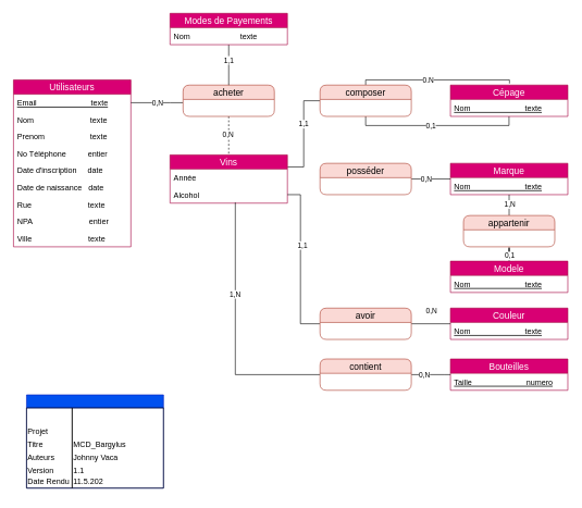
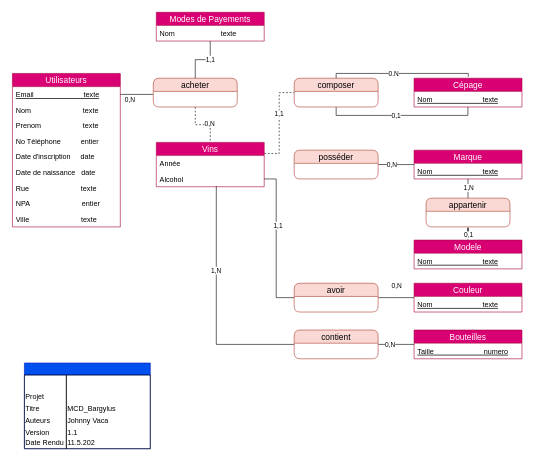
  <mxCell id="0" />
  <mxCell id="1" parent="0" />
  <mxCell id="2" value="" style="endArrow=none;html=1;fontSize=12;strokeColor=#FFFFFF;" parent="1" edge="1"><mxGeometry width="50" height="50" relative="1" as="geometry"><mxPoint x="20" y="686.9" as="sourcePoint" /><mxPoint x="100" y="756.9" as="targetPoint" /><Array as="points"><mxPoint x="20" y="756.9" /></Array></mxGeometry></mxCell>
  <mxCell id="3" style="edgeStyle=orthogonalEdgeStyle;rounded=0;orthogonalLoop=1;jettySize=auto;html=1;entryX=0.499;entryY=0.962;entryDx=0;entryDy=0;entryPerimeter=0;endArrow=none;endFill=0;exitX=0.5;exitY=1;exitDx=0;exitDy=0;" parent="1" source="62" target="61" edge="1"><mxGeometry relative="1" as="geometry"><mxPoint x="600" y="172" as="sourcePoint" /><Array as="points"><mxPoint x="560" y="192" /><mxPoint x="780" y="192" /></Array></mxGeometry></mxCell>
  <mxCell id="4" value="0,1" style="edgeLabel;html=1;align=center;verticalAlign=middle;resizable=0;points=[];" vertex="1" connectable="0" parent="3"><mxGeometry x="-0.091" relative="1" as="geometry"><mxPoint as="offset" /></mxGeometry></mxCell>
  <mxCell id="5" value="" style="swimlane;html=1;childLayout=stackLayout;resizeParent=1;resizeParentMax=0;startSize=20;labelBackgroundColor=none;fillColor=#0050ef;strokeColor=#001DBC;fontColor=#ffffff;" parent="1" vertex="1"><mxGeometry x="40" y="605" width="210" height="143" as="geometry" /></mxCell>
  <mxCell id="6" value="" style="swimlane;html=1;startSize=0;" parent="5" vertex="1"><mxGeometry y="20" width="70" height="123" as="geometry" /></mxCell>
  <mxCell id="7" value="Version" style="text;html=1;resizable=0;points=[];autosize=1;align=left;verticalAlign=top;spacingTop=-4;" parent="6" vertex="1"><mxGeometry y="86" width="60" height="20" as="geometry" /></mxCell>
  <mxCell id="8" value="Titre" style="text;html=1;resizable=0;points=[];autosize=1;align=left;verticalAlign=top;spacingTop=-4;" parent="6" vertex="1"><mxGeometry y="46" width="40" height="20" as="geometry" /></mxCell>
  <mxCell id="9" value="Auteurs" style="text;html=1;resizable=0;points=[];autosize=1;align=left;verticalAlign=top;spacingTop=-4;" parent="6" vertex="1"><mxGeometry y="66" width="60" height="20" as="geometry" /></mxCell>
  <mxCell id="10" value="Date Rendu" style="text;html=1;resizable=0;points=[];autosize=1;align=left;verticalAlign=top;spacingTop=-4;" parent="6" vertex="1"><mxGeometry y="103" width="80" height="20" as="geometry" /></mxCell>
  <mxCell id="11" value="Projet" style="text;html=1;resizable=0;points=[];autosize=1;align=left;verticalAlign=top;spacingTop=-4;" parent="6" vertex="1"><mxGeometry y="26" width="50" height="20" as="geometry" /></mxCell>
  <mxCell id="12" value="" style="swimlane;html=1;startSize=0;" parent="5" vertex="1"><mxGeometry x="70" y="20" width="140" height="123" as="geometry" /></mxCell>
  <mxCell id="13" value="1.1" style="text;html=1;resizable=0;points=[];autosize=1;align=left;verticalAlign=top;spacingTop=-4;" parent="12" vertex="1"><mxGeometry y="86" width="30" height="20" as="geometry" /></mxCell>
  <mxCell id="14" value="MCD_Bargylus" style="text;html=1;resizable=0;points=[];autosize=1;align=left;verticalAlign=top;spacingTop=-4;" parent="12" vertex="1"><mxGeometry y="46" width="100" height="20" as="geometry" /></mxCell>
  <mxCell id="15" value="Johnny Vaca" style="text;html=1;resizable=0;points=[];autosize=1;align=left;verticalAlign=top;spacingTop=-4;" parent="12" vertex="1"><mxGeometry y="66" width="80" height="20" as="geometry" /></mxCell>
  <mxCell id="16" value="11.5.202" style="text;html=1;resizable=0;points=[];autosize=1;align=left;verticalAlign=top;spacingTop=-4;" parent="12" vertex="1"><mxGeometry y="103" width="70" height="20" as="geometry" /></mxCell>
  <mxCell id="17" style="edgeStyle=orthogonalEdgeStyle;rounded=0;orthogonalLoop=1;jettySize=auto;html=1;entryX=0.5;entryY=0;entryDx=0;entryDy=0;endArrow=none;endFill=0;exitX=0.503;exitY=-0.054;exitDx=0;exitDy=0;exitPerimeter=0;" parent="1" source="60" target="62" edge="1"><mxGeometry relative="1" as="geometry"><Array as="points"><mxPoint x="781" y="122" /><mxPoint x="560" y="122" /></Array></mxGeometry></mxCell>
  <mxCell id="18" value="0.N" style="edgeLabel;html=1;align=center;verticalAlign=middle;resizable=0;points=[];" vertex="1" connectable="0" parent="17"><mxGeometry x="0.114" relative="1" as="geometry"><mxPoint as="offset" /></mxGeometry></mxCell>
  <mxCell id="19" value="Marque" style="swimlane;fontStyle=0;childLayout=stackLayout;horizontal=1;startSize=22;fillColor=#d80073;horizontalStack=0;resizeParent=1;resizeParentMax=0;resizeLast=0;collapsible=1;marginBottom=0;swimlaneFillColor=#ffffff;align=center;fontSize=14;rounded=0;swimlaneLine=1;glass=0;shadow=0;comic=0;strokeColor=#A50040;fontColor=#ffffff;" parent="1" vertex="1"><mxGeometry x="690" y="250" width="180" height="48" as="geometry" /></mxCell>
  <mxCell id="20" value="Nom                         texte" style="text;strokeColor=none;fillColor=none;spacingLeft=4;spacingRight=4;overflow=hidden;rotatable=0;points=[[0,0.5],[1,0.5]];portConstraint=eastwest;fontSize=12;fontStyle=4" parent="19" vertex="1"><mxGeometry y="22" width="180" height="26" as="geometry" /></mxCell>
- <mxCell id="21" style="edgeStyle=orthogonalEdgeStyle;rounded=0;orthogonalLoop=1;jettySize=auto;html=1;exitX=1;exitY=0.25;exitDx=0;exitDy=0;entryX=0;entryY=0.5;entryDx=0;entryDy=0;endArrow=none;endFill=0;" parent="1" source="23" target="62" edge="1"><mxGeometry relative="1" as="geometry" /></mxCell>
+ <mxCell id="21" style="edgeStyle=orthogonalEdgeStyle;rounded=0;orthogonalLoop=1;jettySize=auto;html=1;exitX=1;exitY=0.25;exitDx=0;exitDy=0;entryX=0;entryY=0.5;entryDx=0;entryDy=0;endArrow=none;endFill=0;dashed=1;" parent="1" source="23" target="62" edge="1"><mxGeometry relative="1" as="geometry" /></mxCell>
  <mxCell id="22" value="1,1" style="edgeLabel;html=1;align=center;verticalAlign=middle;resizable=0;points=[];" vertex="1" connectable="0" parent="21"><mxGeometry x="0.201" y="1" relative="1" as="geometry"><mxPoint as="offset" /></mxGeometry></mxCell>
  <mxCell id="23" value="Vins" style="swimlane;fontStyle=0;childLayout=stackLayout;horizontal=1;startSize=22;fillColor=#d80073;horizontalStack=0;resizeParent=1;resizeParentMax=0;resizeLast=0;collapsible=1;marginBottom=0;swimlaneFillColor=#ffffff;align=center;fontSize=14;rounded=0;swimlaneLine=1;glass=0;shadow=0;comic=0;strokeColor=#A50040;fontColor=#ffffff;" parent="1" vertex="1"><mxGeometry x="260.01" y="237" width="180" height="74" as="geometry" /></mxCell>
  <mxCell id="24" value="Année" style="text;strokeColor=none;fillColor=none;spacingLeft=4;spacingRight=4;overflow=hidden;rotatable=0;points=[[0,0.5],[1,0.5]];portConstraint=eastwest;fontSize=12;fontStyle=0" parent="23" vertex="1"><mxGeometry y="22" width="180" height="26" as="geometry" /></mxCell>
  <mxCell id="25" value="Alcohol" style="text;strokeColor=none;fillColor=none;spacingLeft=4;spacingRight=4;overflow=hidden;rotatable=0;points=[[0,0.5],[1,0.5]];portConstraint=eastwest;fontSize=12;fontStyle=0" parent="23" vertex="1"><mxGeometry y="48" width="180" height="26" as="geometry" /></mxCell>
  <mxCell id="26" style="edgeStyle=orthogonalEdgeStyle;rounded=0;orthogonalLoop=1;jettySize=auto;html=1;endArrow=none;endFill=0;" parent="1" source="28" edge="1"><mxGeometry relative="1" as="geometry"><mxPoint x="690" y="274" as="targetPoint" /><Array as="points"><mxPoint x="690" y="274" /></Array></mxGeometry></mxCell>
  <mxCell id="27" value="0,N" style="edgeLabel;html=1;align=center;verticalAlign=middle;resizable=0;points=[];" vertex="1" connectable="0" parent="26"><mxGeometry x="-0.282" relative="1" as="geometry"><mxPoint as="offset" /></mxGeometry></mxCell>
  <mxCell id="28" value="posséder" style="swimlane;fontStyle=0;childLayout=stackLayout;horizontal=1;startSize=22;fillColor=#fad9d5;horizontalStack=0;resizeParent=1;resizeParentMax=0;resizeLast=0;collapsible=1;marginBottom=0;swimlaneFillColor=#ffffff;align=center;fontSize=14;rounded=1;swimlaneLine=1;glass=0;shadow=0;comic=0;strokeColor=#ae4132;" parent="1" vertex="1"><mxGeometry x="490" y="250" width="140" height="48" as="geometry" /></mxCell>
  <mxCell id="29" value="Couleur" style="swimlane;fontStyle=0;childLayout=stackLayout;horizontal=1;startSize=22;fillColor=#d80073;horizontalStack=0;resizeParent=1;resizeParentMax=0;resizeLast=0;collapsible=1;marginBottom=0;swimlaneFillColor=#ffffff;align=center;fontSize=14;rounded=0;swimlaneLine=1;glass=0;shadow=0;comic=0;strokeColor=#A50040;fontColor=#ffffff;" parent="1" vertex="1"><mxGeometry x="690" y="472" width="180" height="48" as="geometry" /></mxCell>
  <mxCell id="30" value="Nom                         texte" style="text;strokeColor=none;fillColor=none;spacingLeft=4;spacingRight=4;overflow=hidden;rotatable=0;points=[[0,0.5],[1,0.5]];portConstraint=eastwest;fontSize=12;fontStyle=4" parent="29" vertex="1"><mxGeometry y="22" width="180" height="26" as="geometry" /></mxCell>
  <mxCell id="31" value="Modele" style="swimlane;fontStyle=0;childLayout=stackLayout;horizontal=1;startSize=22;fillColor=#d80073;horizontalStack=0;resizeParent=1;resizeParentMax=0;resizeLast=0;collapsible=1;marginBottom=0;swimlaneFillColor=#ffffff;align=center;fontSize=14;rounded=0;swimlaneLine=1;glass=0;shadow=0;comic=0;strokeColor=#A50040;fontColor=#ffffff;" parent="1" vertex="1"><mxGeometry x="690" y="400" width="180" height="48" as="geometry" /></mxCell>
  <mxCell id="32" value="Nom                         texte" style="text;strokeColor=none;fillColor=none;spacingLeft=4;spacingRight=4;overflow=hidden;rotatable=0;points=[[0,0.5],[1,0.5]];portConstraint=eastwest;fontSize=12;fontStyle=4" parent="31" vertex="1"><mxGeometry y="22" width="180" height="26" as="geometry" /></mxCell>
  <mxCell id="33" value="Bouteilles" style="swimlane;fontStyle=0;childLayout=stackLayout;horizontal=1;startSize=22;fillColor=#d80073;horizontalStack=0;resizeParent=1;resizeParentMax=0;resizeLast=0;collapsible=1;marginBottom=0;swimlaneFillColor=#ffffff;align=center;fontSize=14;rounded=0;swimlaneLine=1;glass=0;shadow=0;comic=0;strokeColor=#A50040;fontColor=#ffffff;" parent="1" vertex="1"><mxGeometry x="690" y="550" width="180" height="48" as="geometry" /></mxCell>
  <mxCell id="34" value="Taille                         numero" style="text;strokeColor=none;fillColor=none;spacingLeft=4;spacingRight=4;overflow=hidden;rotatable=0;points=[[0,0.5],[1,0.5]];portConstraint=eastwest;fontSize=12;fontStyle=4" parent="33" vertex="1"><mxGeometry y="22" width="180" height="26" as="geometry" /></mxCell>
  <mxCell id="35" style="edgeStyle=orthogonalEdgeStyle;rounded=0;orthogonalLoop=1;jettySize=auto;html=1;entryX=0.5;entryY=0;entryDx=0;entryDy=0;endArrow=none;endFill=0;" parent="1" source="39" target="31" edge="1"><mxGeometry relative="1" as="geometry" /></mxCell>
  <mxCell id="36" value="0,1" style="edgeLabel;html=1;align=center;verticalAlign=middle;resizable=0;points=[];" vertex="1" connectable="0" parent="35"><mxGeometry x="-0.539" relative="1" as="geometry"><mxPoint as="offset" /></mxGeometry></mxCell>
  <mxCell id="37" style="edgeStyle=orthogonalEdgeStyle;rounded=0;orthogonalLoop=1;jettySize=auto;html=1;endArrow=none;endFill=0;entryX=0.5;entryY=1.002;entryDx=0;entryDy=0;entryPerimeter=0;" parent="1" source="39" target="20" edge="1"><mxGeometry relative="1" as="geometry"><mxPoint x="780" y="299" as="targetPoint" /><Array as="points" /></mxGeometry></mxCell>
  <mxCell id="38" value="1,N" style="edgeLabel;html=1;align=center;verticalAlign=middle;resizable=0;points=[];" vertex="1" connectable="0" parent="37"><mxGeometry x="0.436" relative="1" as="geometry"><mxPoint as="offset" /></mxGeometry></mxCell>
  <mxCell id="39" value="appartenir" style="swimlane;fontStyle=0;childLayout=stackLayout;horizontal=1;startSize=22;fillColor=#fad9d5;horizontalStack=0;resizeParent=1;resizeParentMax=0;resizeLast=0;collapsible=1;marginBottom=0;swimlaneFillColor=#ffffff;align=center;fontSize=14;rounded=1;swimlaneLine=1;glass=0;shadow=0;comic=0;strokeColor=#ae4132;" parent="1" vertex="1"><mxGeometry x="710" y="330" width="140" height="48" as="geometry" /></mxCell>
  <mxCell id="40" style="edgeStyle=orthogonalEdgeStyle;rounded=0;orthogonalLoop=1;jettySize=auto;html=1;endArrow=none;endFill=0;entryX=1;entryY=0.5;entryDx=0;entryDy=0;" parent="1" source="44" target="25" edge="1"><mxGeometry relative="1" as="geometry"><mxPoint x="300" y="350" as="targetPoint" /><Array as="points"><mxPoint x="460" y="496" /><mxPoint x="460" y="298" /></Array></mxGeometry></mxCell>
  <mxCell id="41" value="1,1" style="edgeLabel;html=1;align=center;verticalAlign=middle;resizable=0;points=[];" vertex="1" connectable="0" parent="40"><mxGeometry x="0.215" y="-2" relative="1" as="geometry"><mxPoint as="offset" /></mxGeometry></mxCell>
  <mxCell id="42" style="edgeStyle=orthogonalEdgeStyle;rounded=0;orthogonalLoop=1;jettySize=auto;html=1;endArrow=none;endFill=0;" parent="1" source="44" edge="1"><mxGeometry relative="1" as="geometry"><mxPoint x="690" y="496" as="targetPoint" /><Array as="points"><mxPoint x="690" y="496" /></Array></mxGeometry></mxCell>
  <mxCell id="43" value="0,N" style="edgeLabel;html=1;align=center;verticalAlign=middle;resizable=0;points=[];" vertex="1" connectable="0" parent="42"><mxGeometry x="1" y="21" relative="1" as="geometry"><mxPoint x="-30" as="offset" /></mxGeometry></mxCell>
  <mxCell id="44" value="avoir" style="swimlane;fontStyle=0;childLayout=stackLayout;horizontal=1;startSize=22;fillColor=#fad9d5;horizontalStack=0;resizeParent=1;resizeParentMax=0;resizeLast=0;collapsible=1;marginBottom=0;swimlaneFillColor=#ffffff;align=center;fontSize=14;rounded=1;swimlaneLine=1;glass=0;shadow=0;comic=0;strokeColor=#ae4132;" parent="1" vertex="1"><mxGeometry x="490" y="472" width="140" height="48" as="geometry" /></mxCell>
  <mxCell id="45" style="edgeStyle=orthogonalEdgeStyle;rounded=0;orthogonalLoop=1;jettySize=auto;html=1;exitX=1;exitY=0.5;exitDx=0;exitDy=0;endArrow=none;endFill=0;" parent="1" source="49" target="34" edge="1"><mxGeometry relative="1" as="geometry"><Array as="points"><mxPoint x="680" y="574" /><mxPoint x="680" y="574" /></Array></mxGeometry></mxCell>
  <mxCell id="46" value="0,N" style="edgeLabel;html=1;align=center;verticalAlign=middle;resizable=0;points=[];" vertex="1" connectable="0" parent="45"><mxGeometry x="-0.36" y="1" relative="1" as="geometry"><mxPoint as="offset" /></mxGeometry></mxCell>
  <mxCell id="47" style="edgeStyle=orthogonalEdgeStyle;rounded=0;orthogonalLoop=1;jettySize=auto;html=1;endArrow=none;endFill=0;entryX=0.556;entryY=0.96;entryDx=0;entryDy=0;entryPerimeter=0;" parent="1" source="49" target="25" edge="1"><mxGeometry relative="1" as="geometry"><mxPoint x="250" y="298" as="targetPoint" /><Array as="points"><mxPoint x="360" y="574" /></Array></mxGeometry></mxCell>
  <mxCell id="48" value="1,N" style="edgeLabel;html=1;align=center;verticalAlign=middle;resizable=0;points=[];" vertex="1" connectable="0" parent="47"><mxGeometry x="0.285" y="1" relative="1" as="geometry"><mxPoint as="offset" /></mxGeometry></mxCell>
  <mxCell id="49" value="contient" style="swimlane;fontStyle=0;childLayout=stackLayout;horizontal=1;startSize=22;fillColor=#fad9d5;horizontalStack=0;resizeParent=1;resizeParentMax=0;resizeLast=0;collapsible=1;marginBottom=0;swimlaneFillColor=#ffffff;align=center;fontSize=14;rounded=1;swimlaneLine=1;glass=0;shadow=0;comic=0;strokeColor=#ae4132;" parent="1" vertex="1"><mxGeometry x="490" y="550" width="140" height="48" as="geometry" /></mxCell>
  <mxCell id="50" value="Utilisateurs" style="swimlane;fontStyle=0;childLayout=stackLayout;horizontal=1;startSize=22;fillColor=#d80073;horizontalStack=0;resizeParent=1;resizeParentMax=0;resizeLast=0;collapsible=1;marginBottom=0;swimlaneFillColor=#ffffff;align=center;fontSize=14;rounded=0;swimlaneLine=1;glass=0;shadow=0;comic=0;strokeColor=#A50040;fontColor=#ffffff;" parent="1" vertex="1"><mxGeometry x="20" y="122" width="180" height="256" as="geometry" /></mxCell>
  <mxCell id="51" value="Email                         texte" style="text;strokeColor=none;fillColor=none;spacingLeft=4;spacingRight=4;overflow=hidden;rotatable=0;points=[[0,0.5],[1,0.5]];portConstraint=eastwest;fontSize=12;fontStyle=4" parent="50" vertex="1"><mxGeometry y="22" width="180" height="26" as="geometry" /></mxCell>
  <mxCell id="52" value="Nom                          texte" style="text;strokeColor=none;fillColor=none;spacingLeft=4;spacingRight=4;overflow=hidden;rotatable=0;points=[[0,0.5],[1,0.5]];portConstraint=eastwest;fontSize=12;fontStyle=0" parent="50" vertex="1"><mxGeometry y="48" width="180" height="26" as="geometry" /></mxCell>
  <mxCell id="53" value="Prenom                     texte" style="text;strokeColor=none;fillColor=none;spacingLeft=4;spacingRight=4;overflow=hidden;rotatable=0;points=[[0,0.5],[1,0.5]];portConstraint=eastwest;fontSize=12;fontStyle=0" parent="50" vertex="1"><mxGeometry y="74" width="180" height="26" as="geometry" /></mxCell>
  <mxCell id="54" value="No Téléphone          entier" style="text;strokeColor=none;fillColor=none;spacingLeft=4;spacingRight=4;overflow=hidden;rotatable=0;points=[[0,0.5],[1,0.5]];portConstraint=eastwest;fontSize=12;fontStyle=0" parent="50" vertex="1"><mxGeometry y="100" width="180" height="26" as="geometry" /></mxCell>
  <mxCell id="55" value="Date d'inscription     date" style="text;strokeColor=none;fillColor=none;spacingLeft=4;spacingRight=4;overflow=hidden;rotatable=0;points=[[0,0.5],[1,0.5]];portConstraint=eastwest;fontSize=12;fontStyle=0" parent="50" vertex="1"><mxGeometry y="126" width="180" height="26" as="geometry" /></mxCell>
  <mxCell id="56" value="Date de naissance   date" style="text;strokeColor=none;fillColor=none;spacingLeft=4;spacingRight=4;overflow=hidden;rotatable=0;points=[[0,0.5],[1,0.5]];portConstraint=eastwest;fontSize=12;fontStyle=0" parent="50" vertex="1"><mxGeometry y="152" width="180" height="26" as="geometry" /></mxCell>
  <mxCell id="57" value="Rue                          texte" style="text;strokeColor=none;fillColor=none;spacingLeft=4;spacingRight=4;overflow=hidden;rotatable=0;points=[[0,0.5],[1,0.5]];portConstraint=eastwest;fontSize=12;fontStyle=0" parent="50" vertex="1"><mxGeometry y="178" width="180" height="26" as="geometry" /></mxCell>
  <mxCell id="58" value="NPA                          entier" style="text;strokeColor=none;fillColor=none;spacingLeft=4;spacingRight=4;overflow=hidden;rotatable=0;points=[[0,0.5],[1,0.5]];portConstraint=eastwest;fontSize=12;fontStyle=0" parent="50" vertex="1"><mxGeometry y="204" width="180" height="26" as="geometry" /></mxCell>
  <mxCell id="59" value="Ville                          texte" style="text;strokeColor=none;fillColor=none;spacingLeft=4;spacingRight=4;overflow=hidden;rotatable=0;points=[[0,0.5],[1,0.5]];portConstraint=eastwest;fontSize=12;fontStyle=0" parent="50" vertex="1"><mxGeometry y="230" width="180" height="26" as="geometry" /></mxCell>
  <mxCell id="60" value="Cépage" style="swimlane;fontStyle=0;childLayout=stackLayout;horizontal=1;startSize=22;fillColor=#d80073;horizontalStack=0;resizeParent=1;resizeParentMax=0;resizeLast=0;collapsible=1;marginBottom=0;swimlaneFillColor=#ffffff;align=center;fontSize=14;rounded=0;swimlaneLine=1;glass=0;shadow=0;comic=0;strokeColor=#A50040;fontColor=#ffffff;" parent="1" vertex="1"><mxGeometry x="690" y="130" width="180" height="48" as="geometry" /></mxCell>
  <mxCell id="61" value="Nom                         texte" style="text;strokeColor=none;fillColor=none;spacingLeft=4;spacingRight=4;overflow=hidden;rotatable=0;points=[[0,0.5],[1,0.5]];portConstraint=eastwest;fontSize=12;fontStyle=4" parent="60" vertex="1"><mxGeometry y="22" width="180" height="26" as="geometry" /></mxCell>
  <mxCell id="62" value="composer" style="swimlane;fontStyle=0;childLayout=stackLayout;horizontal=1;startSize=22;fillColor=#fad9d5;horizontalStack=0;resizeParent=1;resizeParentMax=0;resizeLast=0;collapsible=1;marginBottom=0;swimlaneFillColor=#ffffff;align=center;fontSize=14;rounded=1;swimlaneLine=1;glass=0;shadow=0;comic=0;strokeColor=#ae4132;" parent="1" vertex="1"><mxGeometry x="490" y="130" width="140" height="48" as="geometry" /></mxCell>
  <mxCell id="63" style="edgeStyle=orthogonalEdgeStyle;rounded=0;orthogonalLoop=1;jettySize=auto;html=1;entryX=1;entryY=0.5;entryDx=0;entryDy=0;endArrow=none;endFill=0;" parent="1" source="66" target="51" edge="1"><mxGeometry relative="1" as="geometry"><Array as="points"><mxPoint x="260" y="157" /><mxPoint x="260" y="157" /></Array></mxGeometry></mxCell>
  <mxCell id="64" style="edgeStyle=orthogonalEdgeStyle;rounded=0;orthogonalLoop=1;jettySize=auto;html=1;exitX=0.5;exitY=1;exitDx=0;exitDy=0;entryX=0.5;entryY=0;entryDx=0;entryDy=0;endArrow=none;endFill=0;dashed=1;" parent="1" source="66" target="23" edge="1"><mxGeometry relative="1" as="geometry" /></mxCell>
  <mxCell id="65" value="0,N" style="edgeLabel;html=1;align=center;verticalAlign=middle;resizable=0;points=[];" vertex="1" connectable="0" parent="64"><mxGeometry x="-0.292" relative="1" as="geometry"><mxPoint x="-110.01" y="-41.83" as="offset" /></mxGeometry></mxCell>
- <mxCell id="66" value="acheter" style="swimlane;fontStyle=0;childLayout=stackLayout;horizontal=1;startSize=22;fillColor=#fad9d5;horizontalStack=0;resizeParent=1;resizeParentMax=0;resizeLast=0;collapsible=1;marginBottom=0;swimlaneFillColor=#ffffff;align=center;fontSize=14;rounded=1;swimlaneLine=1;glass=0;shadow=0;comic=0;strokeColor=#ae4132;" parent="1" vertex="1"><mxGeometry x="280.01" y="130" width="140" height="48" as="geometry" /></mxCell>
+ <mxCell id="66" value="acheter" style="swimlane;fontStyle=0;childLayout=stackLayout;horizontal=1;startSize=22;fillColor=#fad9d5;horizontalStack=0;resizeParent=1;resizeParentMax=0;resizeLast=0;collapsible=1;marginBottom=0;swimlaneFillColor=#ffffff;align=center;fontSize=14;rounded=1;swimlaneLine=1;glass=0;shadow=0;comic=0;strokeColor=#ae4132;" parent="1" vertex="1"><mxGeometry x="255.01" y="130" width="140" height="48" as="geometry" /></mxCell>
  <mxCell id="67" style="edgeStyle=orthogonalEdgeStyle;rounded=0;orthogonalLoop=1;jettySize=auto;html=1;entryX=0.5;entryY=0;entryDx=0;entryDy=0;endArrow=none;endFill=0;" parent="1" source="69" target="66" edge="1"><mxGeometry relative="1" as="geometry" /></mxCell>
  <mxCell id="68" value="1,1" style="edgeLabel;html=1;align=center;verticalAlign=middle;resizable=0;points=[];" vertex="1" connectable="0" parent="67"><mxGeometry x="-0.27" y="-1" relative="1" as="geometry"><mxPoint as="offset" /></mxGeometry></mxCell>
  <mxCell id="69" value="Modes de Payements" style="swimlane;fontStyle=0;childLayout=stackLayout;horizontal=1;startSize=22;fillColor=#d80073;horizontalStack=0;resizeParent=1;resizeParentMax=0;resizeLast=0;collapsible=1;marginBottom=0;swimlaneFillColor=#ffffff;align=center;fontSize=14;rounded=0;swimlaneLine=1;glass=0;shadow=0;comic=0;strokeColor=#A50040;fontColor=#ffffff;" parent="1" vertex="1"><mxGeometry x="260.01" y="20" width="180" height="48" as="geometry" /></mxCell>
  <mxCell id="70" value="Nom                       texte" style="text;strokeColor=none;fillColor=none;spacingLeft=4;spacingRight=4;overflow=hidden;rotatable=0;points=[[0,0.5],[1,0.5]];portConstraint=eastwest;fontSize=12;fontStyle=0" parent="69" vertex="1"><mxGeometry y="22" width="180" height="26" as="geometry" /></mxCell>
  <mxCell id="71" value="0,N" style="edgeLabel;html=1;align=center;verticalAlign=middle;resizable=0;points=[];" vertex="1" connectable="0" parent="1"><mxGeometry x="340" y="208.833" as="geometry"><mxPoint x="8" y="-3" as="offset" /></mxGeometry></mxCell>
